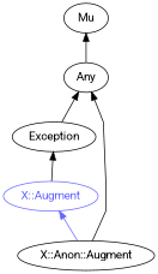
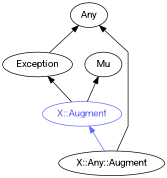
  digraph {
    fontname=Roboto
    rankdir=BT
    splines=polyline
    node [color="#000000" fontcolor="#000000" fontname=Roboto]
    edge [color="#000000" fontname=Roboto]
    n1 [color="#6666FF" fontcolor="#6666FF" label="X::Augment"]
-   "X::Anon::Augment"
+   "X::Anon::Augment" [label="X::Any::Augment"]
    Any
    Exception
    Mu
    n1 -> Exception
    "X::Anon::Augment" -> n1 [color="#6666FF"]
    "X::Anon::Augment" -> Any
-   Any -> Mu
+   n1 -> Mu
    Exception -> Any
  }
